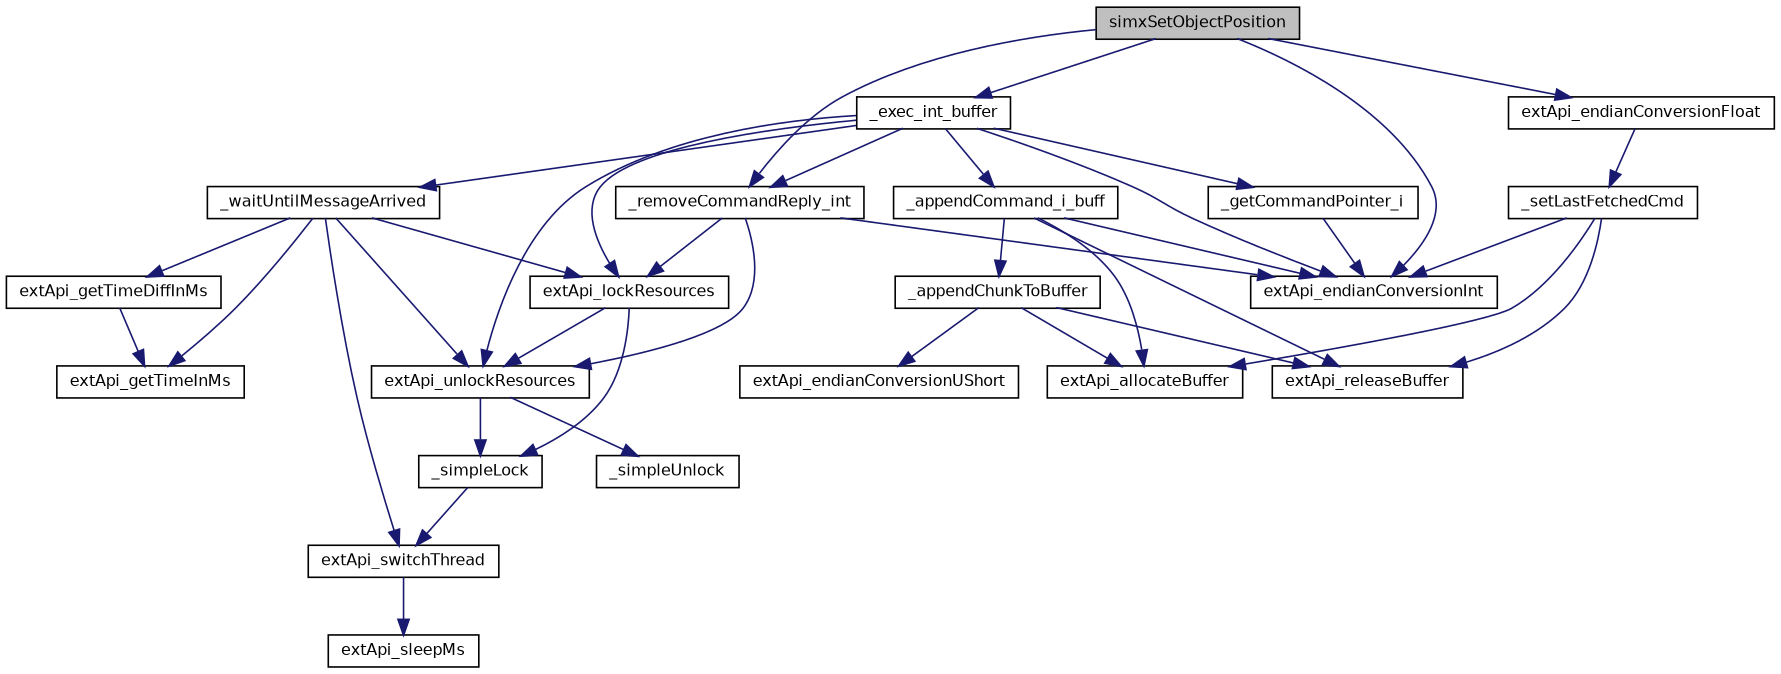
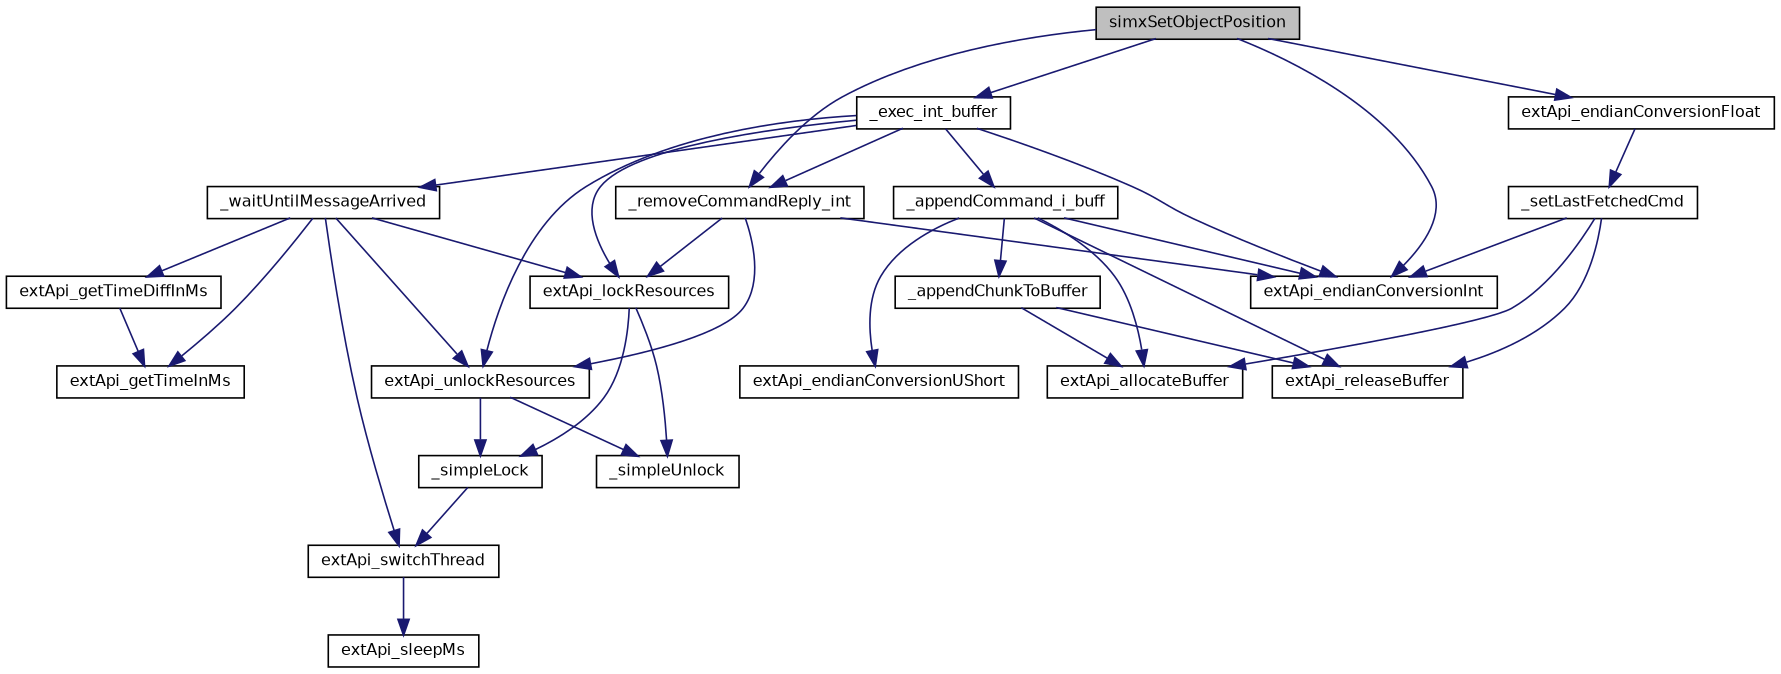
  digraph {
    rankdir=TB
    node [color=black fillcolor=white fontname=Helvetica fontsize=10 shape=record style=filled]
    edge [color=midnightblue fontname=Helvetica fontsize=10 labelfontname=Helvetica labelfontsize=10 style=solid]
    n1 [fillcolor=grey75 fontcolor=black height=0.2 label=simxSetObjectPosition width=0.4]
    n2 [height=0.2 label=_removeCommandReply_int width=0.4]
    n3 [height=0.2 label=extApi_endianConversionInt width=0.4]
    n4 [height=0.2 label=extApi_endianConversionFloat width=0.4]
    n5 [height=0.2 label=_exec_int_buffer width=0.4]
    n6 [height=0.2 label=extApi_lockResources width=0.4]
    n7 [height=0.2 label=extApi_unlockResources width=0.4]
    n8 [height=0.2 label=_setLastFetchedCmd width=0.4]
-   n9 [height=0.2 label=_getCommandPointer_i width=0.4]
    n10 [height=0.2 label=_appendCommand_i_buff width=0.4]
    n11 [height=0.2 label=_waitUntilMessageArrived width=0.4]
    n12 [height=0.2 label=_simpleLock width=0.4]
    n13 [height=0.2 label=_simpleUnlock width=0.4]
    n14 [height=0.2 label=extApi_switchThread width=0.4]
    n15 [height=0.2 label=extApi_sleepMs width=0.4]
    n16 [height=0.2 label=extApi_allocateBuffer width=0.4]
    n17 [height=0.2 label=extApi_endianConversionUShort width=0.4]
    n18 [height=0.2 label=_appendChunkToBuffer width=0.4]
    n19 [height=0.2 label=extApi_releaseBuffer width=0.4]
    n20 [height=0.2 label=extApi_getTimeInMs width=0.4]
    n21 [height=0.2 label=extApi_getTimeDiffInMs width=0.4]
    n1 -> n2
    n1 -> n3
    n1 -> n4
    n1 -> n5
    n2 -> n3
    n2 -> n6
    n2 -> n7
    n4 -> n8
    n5 -> n2
    n5 -> n3
    n5 -> n6
    n5 -> n7
-   n5 -> n9
    n5 -> n10
    n5 -> n11
    n6 -> n12
-   n6 -> n7
+   n6 -> n13
    n7 -> n12
    n7 -> n13
    n8 -> n3
    n8 -> n16
    n8 -> n19
-   n9 -> n3
    n10 -> n3
    n10 -> n16
-   n18 -> n17
+   n10 -> n17
    n10 -> n18
    n10 -> n19
    n11 -> n6
    n11 -> n7
    n11 -> n14
    n11 -> n20
    n11 -> n21
    n12 -> n14
    n14 -> n15
    n18 -> n16
    n18 -> n19
    n21 -> n20
  }
